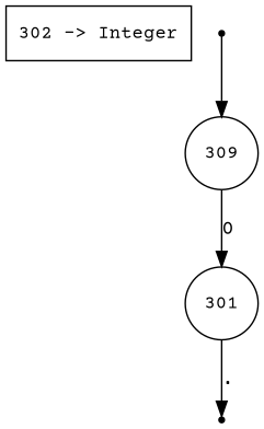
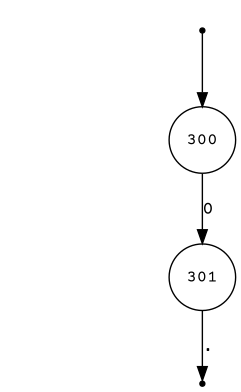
  digraph {
    fontname="Courier Prime"
    rankdir=TB
    node [fontname="Courier Prime" fontsize=12 shape=circle color=black]
    edge [fontname="Courier Prime"]
-   n1 [label="302 -> Integer" shape=rectangle color=""]
-   n2 [label=309]
+   n2 [label=300]
    n3 [label=301]
    n4 [label=302 shape=point]
    n5 [label=302 shape=point]
    n2 -> n3 [label=0]
    n3 -> n4 [label="."]
    n5 -> n2
  }
